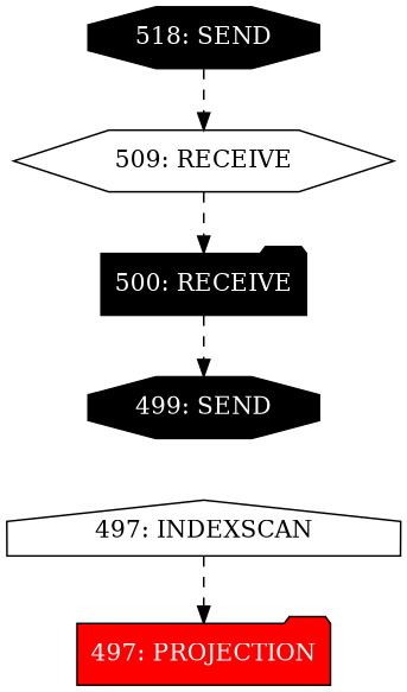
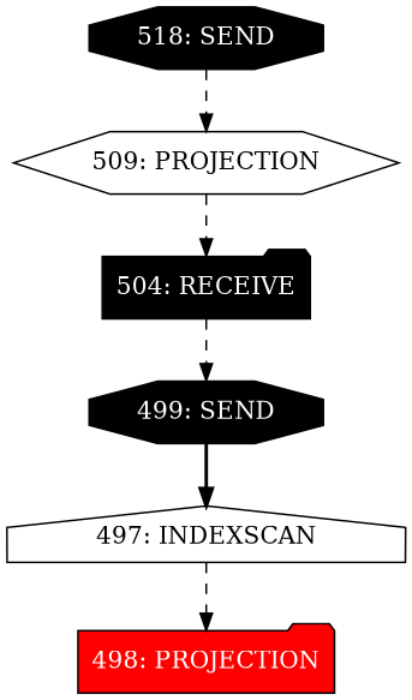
  digraph {
    node [shape=folder fillcolor=black fontcolor=white style=filled]
    edge [style=dashed]
    n1 [label="497: INDEXSCAN" shape=house fillcolor="" fontcolor="" style=""]
-   n2 [fillcolor=red label="497: PROJECTION"]
+   n2 [fillcolor=red label="498: PROJECTION"]
    n3 [label="499: SEND" shape=octagon]
-   n4 [label="500: RECEIVE"]
-   n5 [label="509: RECEIVE" shape=hexagon fillcolor="" fontcolor="" style=""]
+   n4 [label="504: RECEIVE"]
+   n5 [label="509: PROJECTION" shape=hexagon fillcolor="" fontcolor="" style=""]
    n6 [label="518: SEND" shape=octagon]
    n1 -> n2
+   n3 -> n1 [style=bold]
    n4 -> n3
    n5 -> n4
    n6 -> n5
  }
